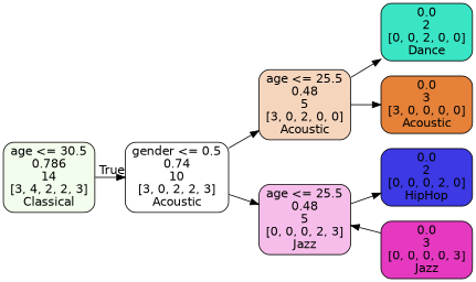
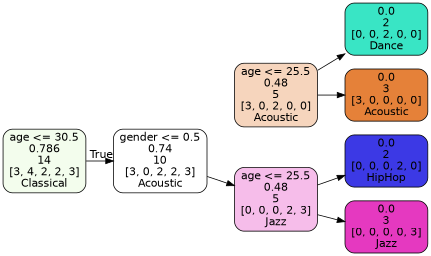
  digraph {
    rankdir=LR
    node [color=black fontname=helvetica shape=box style="filled, rounded"]
    edge [fontname=helvetica]
    n1 [fillcolor="#f3fded" label="age <= 30.5\n0.786\n14\n[3, 4, 2, 2, 3]\nClassical"]
    n2 [fillcolor="#ffffff" label="gender <= 0.5\n0.74\n10\n[3, 0, 2, 2, 3]\nAcoustic"]
    n3 [fillcolor="#f6d5bd" label="age <= 25.5\n0.48\n5\n[3, 0, 2, 0, 0]\nAcoustic"]
    n4 [fillcolor="#f6bdea" label="age <= 25.5\n0.48\n5\n[0, 0, 0, 2, 3]\nJazz"]
    n5 [fillcolor="#39e5c5" label="0.0\n2\n[0, 0, 2, 0, 0]\nDance"]
    n6 [fillcolor="#e58139" label="0.0\n3\n[3, 0, 0, 0, 0]\nAcoustic"]
    n7 [fillcolor="#3c39e5" label="0.0\n2\n[0, 0, 0, 2, 0]\nHipHop"]
    n8 [fillcolor="#e539c0" label="0.0\n3\n[0, 0, 0, 0, 3]\nJazz"]
    n1 -> n2 [headlabel=True labelangle=45 labeldistance=2.5]
-   n2 -> n3
    n2 -> n4
    n3 -> n5
    n3 -> n6
    n4 -> n7
-   n8 -> n4
+   n4 -> n8
  }
